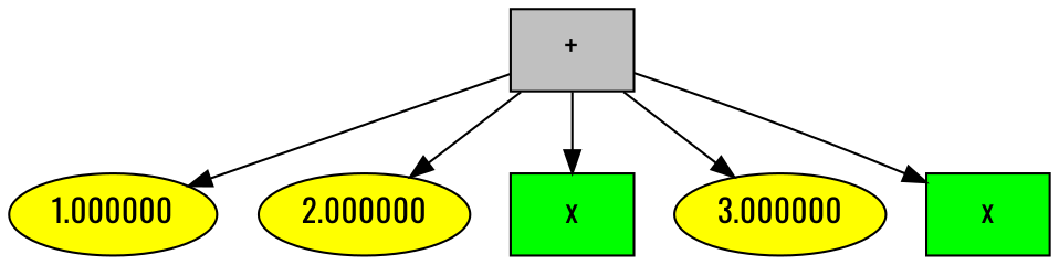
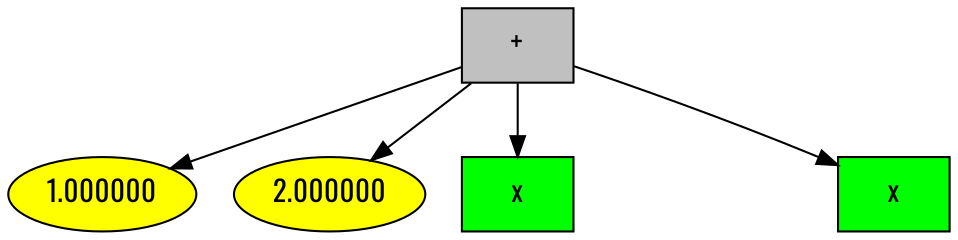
  digraph {
    fontname=Oswald
    node [fillcolor=yellow style=filled fontname=Oswald]
    edge [fontname=Oswald]
    n1 [fillcolor=grey label="+" shape=box]
    n2 [label=1.000000]
    n3 [label=2.000000]
    n4 [fillcolor=green label=x shape=box]
-   n5 [label=3.000000]
    n6 [fillcolor=green label=x shape=box]
    n1 -> n2
    n1 -> n3
    n1 -> n4
-   n1 -> n5
    n1 -> n6
  }
